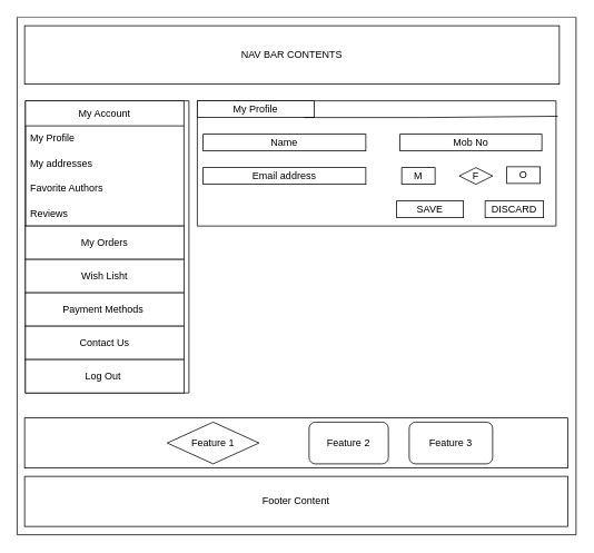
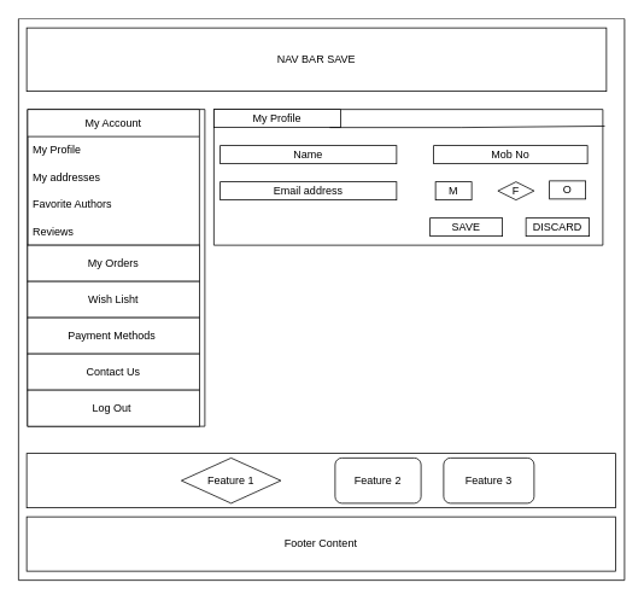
  <mxCell id="0" />
  <mxCell id="1" parent="0" />
  <mxCell id="2" value="" style="swimlane;startSize=0;swimlaneFillColor=default;gradientColor=none;" vertex="1" parent="1"><mxGeometry x="20" y="20" width="670" height="620" as="geometry" /></mxCell>
- <mxCell id="3" value="NAV BAR CONTENTS" style="rounded=0;whiteSpace=wrap;html=1;" vertex="1" parent="2"><mxGeometry x="9" y="10" width="641" height="70" as="geometry" /></mxCell>
+ <mxCell id="3" value="NAV BAR SAVE" style="rounded=0;whiteSpace=wrap;html=1;" vertex="1" parent="2"><mxGeometry x="9" y="10" width="641" height="70" as="geometry" /></mxCell>
  <mxCell id="4" value="" style="swimlane;startSize=0;" vertex="1" parent="2"><mxGeometry x="216" y="100" width="430" height="150" as="geometry" /></mxCell>
  <mxCell id="5" value="My Profile" style="rounded=0;whiteSpace=wrap;html=1;" vertex="1" parent="4"><mxGeometry width="140" height="20" as="geometry" /></mxCell>
  <mxCell id="6" style="edgeStyle=orthogonalEdgeStyle;rounded=0;orthogonalLoop=1;jettySize=auto;html=1;exitX=0.5;exitY=1;exitDx=0;exitDy=0;" edge="1" parent="4" source="5" target="5"><mxGeometry relative="1" as="geometry" /></mxCell>
  <mxCell id="7" value="" style="endArrow=none;html=1;rounded=0;exitX=1;exitY=1;exitDx=0;exitDy=0;entryX=1.005;entryY=0.123;entryDx=0;entryDy=0;entryPerimeter=0;" edge="1" parent="4" target="4"><mxGeometry width="50" height="50" relative="1" as="geometry"><mxPoint x="128" y="20" as="sourcePoint" /><mxPoint x="433" y="24" as="targetPoint" /><Array as="points"><mxPoint x="273" y="20" /></Array></mxGeometry></mxCell>
  <mxCell id="8" value="Name" style="rounded=0;whiteSpace=wrap;html=1;" vertex="1" parent="4"><mxGeometry x="7" y="40" width="195" height="20" as="geometry" /></mxCell>
  <mxCell id="9" value="Mob No" style="rounded=0;whiteSpace=wrap;html=1;" vertex="1" parent="4"><mxGeometry x="243" y="40" width="170" height="20" as="geometry" /></mxCell>
  <mxCell id="10" value="Email address" style="rounded=0;whiteSpace=wrap;html=1;" vertex="1" parent="4"><mxGeometry x="7" y="80" width="195" height="20" as="geometry" /></mxCell>
  <mxCell id="11" value="M" style="rounded=0;whiteSpace=wrap;html=1;" vertex="1" parent="4"><mxGeometry x="245" y="80" width="40" height="20" as="geometry" /></mxCell>
  <mxCell id="12" value="F" style="rhombus;whiteSpace=wrap;html=1;" vertex="1" parent="4"><mxGeometry x="314" y="80" width="40" height="20" as="geometry" /></mxCell>
  <mxCell id="13" value="O" style="rounded=0;whiteSpace=wrap;html=1;" vertex="1" parent="4"><mxGeometry x="371" y="79" width="40" height="20" as="geometry" /></mxCell>
  <mxCell id="14" value="SAVE" style="rounded=0;whiteSpace=wrap;html=1;" vertex="1" parent="4"><mxGeometry x="239" y="120" width="80" height="20" as="geometry" /></mxCell>
  <mxCell id="15" value="DISCARD" style="rounded=0;whiteSpace=wrap;html=1;" vertex="1" parent="4"><mxGeometry x="345" y="120" width="70" height="20" as="geometry" /></mxCell>
  <mxCell id="16" value="" style="swimlane;startSize=0;" vertex="1" parent="4"><mxGeometry x="-206" width="196" height="350" as="geometry" /></mxCell>
  <mxCell id="17" value="My Account" style="swimlane;fontStyle=0;childLayout=stackLayout;horizontal=1;startSize=30;horizontalStack=0;resizeParent=1;resizeParentMax=0;resizeLast=0;collapsible=1;marginBottom=0;whiteSpace=wrap;html=1;" vertex="1" parent="16"><mxGeometry width="190" height="150" as="geometry"><mxRectangle x="140" y="170" width="100" height="30" as="alternateBounds" /></mxGeometry></mxCell>
  <mxCell id="18" value="My Profile" style="text;strokeColor=none;fillColor=none;align=left;verticalAlign=middle;spacingLeft=4;spacingRight=4;overflow=hidden;points=[[0,0.5],[1,0.5]];portConstraint=eastwest;rotatable=0;whiteSpace=wrap;html=1;" vertex="1" parent="17"><mxGeometry y="30" width="190" height="30" as="geometry" /></mxCell>
  <mxCell id="19" value="My addresses" style="text;strokeColor=none;fillColor=none;align=left;verticalAlign=middle;spacingLeft=4;spacingRight=4;overflow=hidden;points=[[0,0.5],[1,0.5]];portConstraint=eastwest;rotatable=0;whiteSpace=wrap;html=1;" vertex="1" parent="17"><mxGeometry y="60" width="190" height="30" as="geometry" /></mxCell>
  <mxCell id="20" value="Favorite Authors&amp;nbsp;" style="text;strokeColor=none;fillColor=none;align=left;verticalAlign=middle;spacingLeft=4;spacingRight=4;overflow=hidden;points=[[0,0.5],[1,0.5]];portConstraint=eastwest;rotatable=0;whiteSpace=wrap;html=1;" vertex="1" parent="17"><mxGeometry y="90" width="190" height="30" as="geometry" /></mxCell>
  <mxCell id="21" value="Reviews" style="text;strokeColor=none;fillColor=none;align=left;verticalAlign=middle;spacingLeft=4;spacingRight=4;overflow=hidden;points=[[0,0.5],[1,0.5]];portConstraint=eastwest;rotatable=0;whiteSpace=wrap;html=1;" vertex="1" parent="17"><mxGeometry y="120" width="190" height="30" as="geometry" /></mxCell>
  <mxCell id="22" value="My Orders" style="rounded=0;whiteSpace=wrap;html=1;" vertex="1" parent="16"><mxGeometry y="150" width="190" height="40" as="geometry" /></mxCell>
  <mxCell id="23" value="Wish Lisht" style="rounded=0;whiteSpace=wrap;html=1;" vertex="1" parent="16"><mxGeometry y="190" width="190" height="40" as="geometry" /></mxCell>
  <mxCell id="24" value="Payment Methods&amp;nbsp;" style="rounded=0;whiteSpace=wrap;html=1;" vertex="1" parent="16"><mxGeometry y="230" width="190" height="40" as="geometry" /></mxCell>
  <mxCell id="25" value="Contact Us" style="rounded=0;whiteSpace=wrap;html=1;" vertex="1" parent="16"><mxGeometry y="270" width="190" height="40" as="geometry" /></mxCell>
  <mxCell id="26" value="Log Out&amp;nbsp;" style="rounded=0;whiteSpace=wrap;html=1;" vertex="1" parent="16"><mxGeometry y="310" width="190" height="40" as="geometry" /></mxCell>
  <mxCell id="27" value="" style="rounded=0;whiteSpace=wrap;html=1;" vertex="1" parent="2"><mxGeometry x="9" y="480" width="651" height="60" as="geometry" /></mxCell>
  <mxCell id="28" value="Feature 1" style="rhombus;whiteSpace=wrap;html=1;" vertex="1" parent="2"><mxGeometry x="180" y="485" width="110" height="50" as="geometry" /></mxCell>
  <mxCell id="29" value="Feature 2" style="rounded=1;whiteSpace=wrap;html=1;" vertex="1" parent="2"><mxGeometry x="350" y="485" width="95" height="50" as="geometry" /></mxCell>
  <mxCell id="30" value="Feature 3" style="rounded=1;whiteSpace=wrap;html=1;" vertex="1" parent="2"><mxGeometry x="470" y="485" width="100" height="50" as="geometry" /></mxCell>
  <mxCell id="31" value="Footer Content" style="rounded=0;whiteSpace=wrap;html=1;" vertex="1" parent="2"><mxGeometry x="9" y="550" width="651" height="60" as="geometry" /></mxCell>
